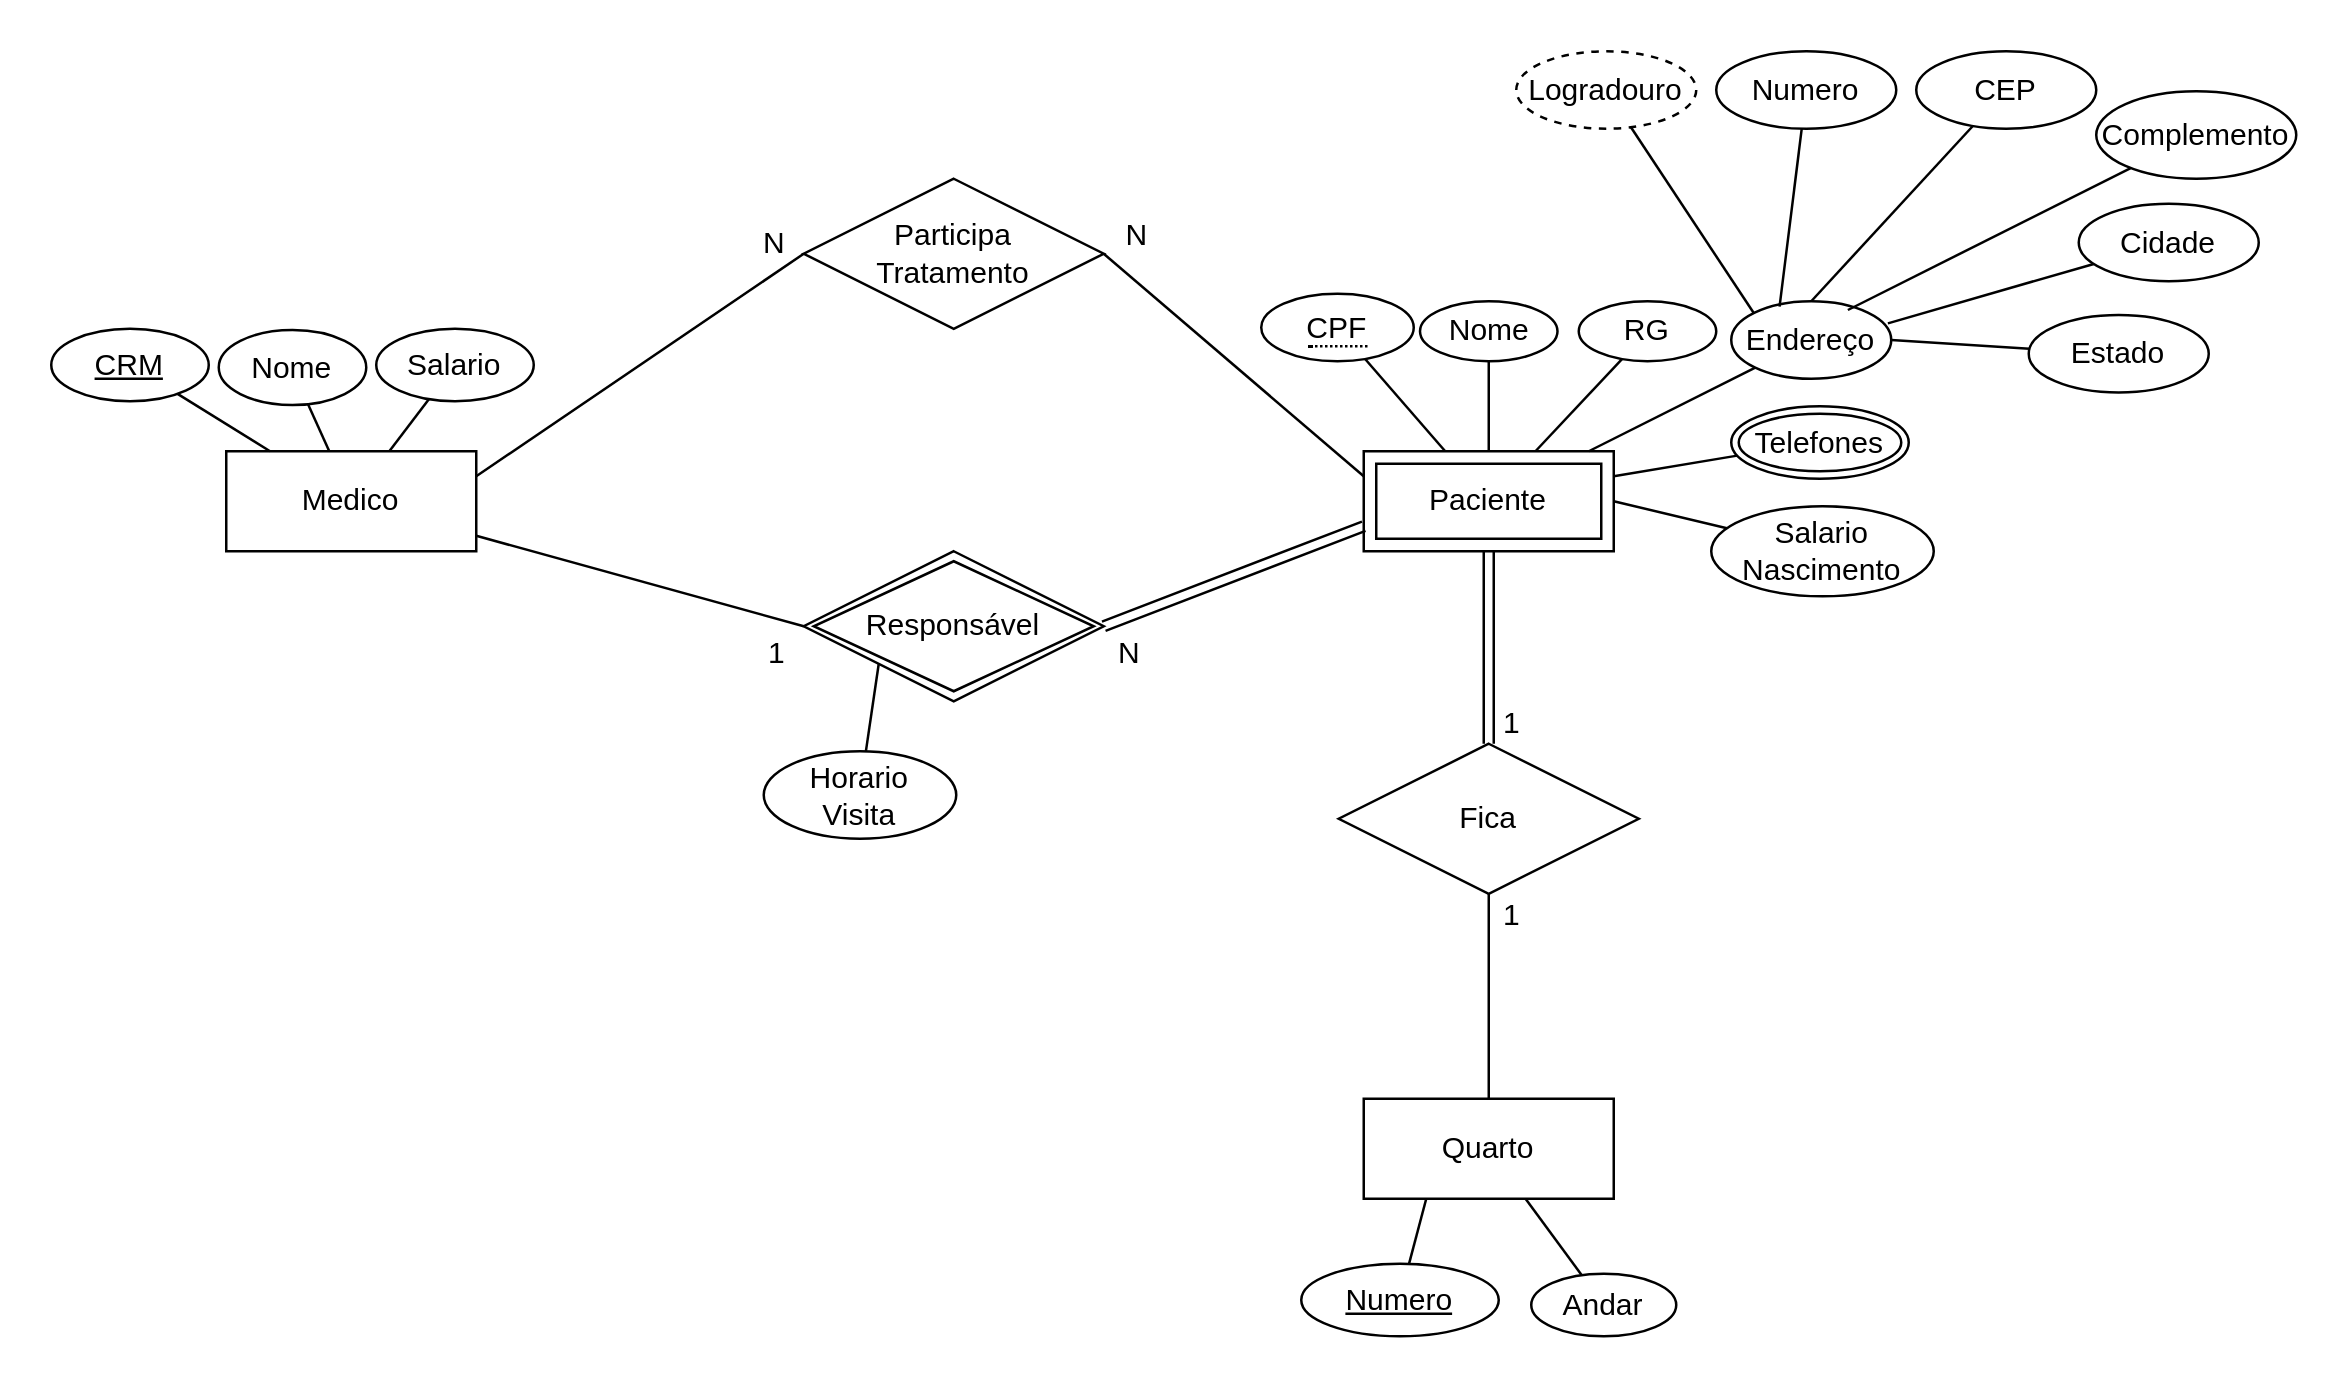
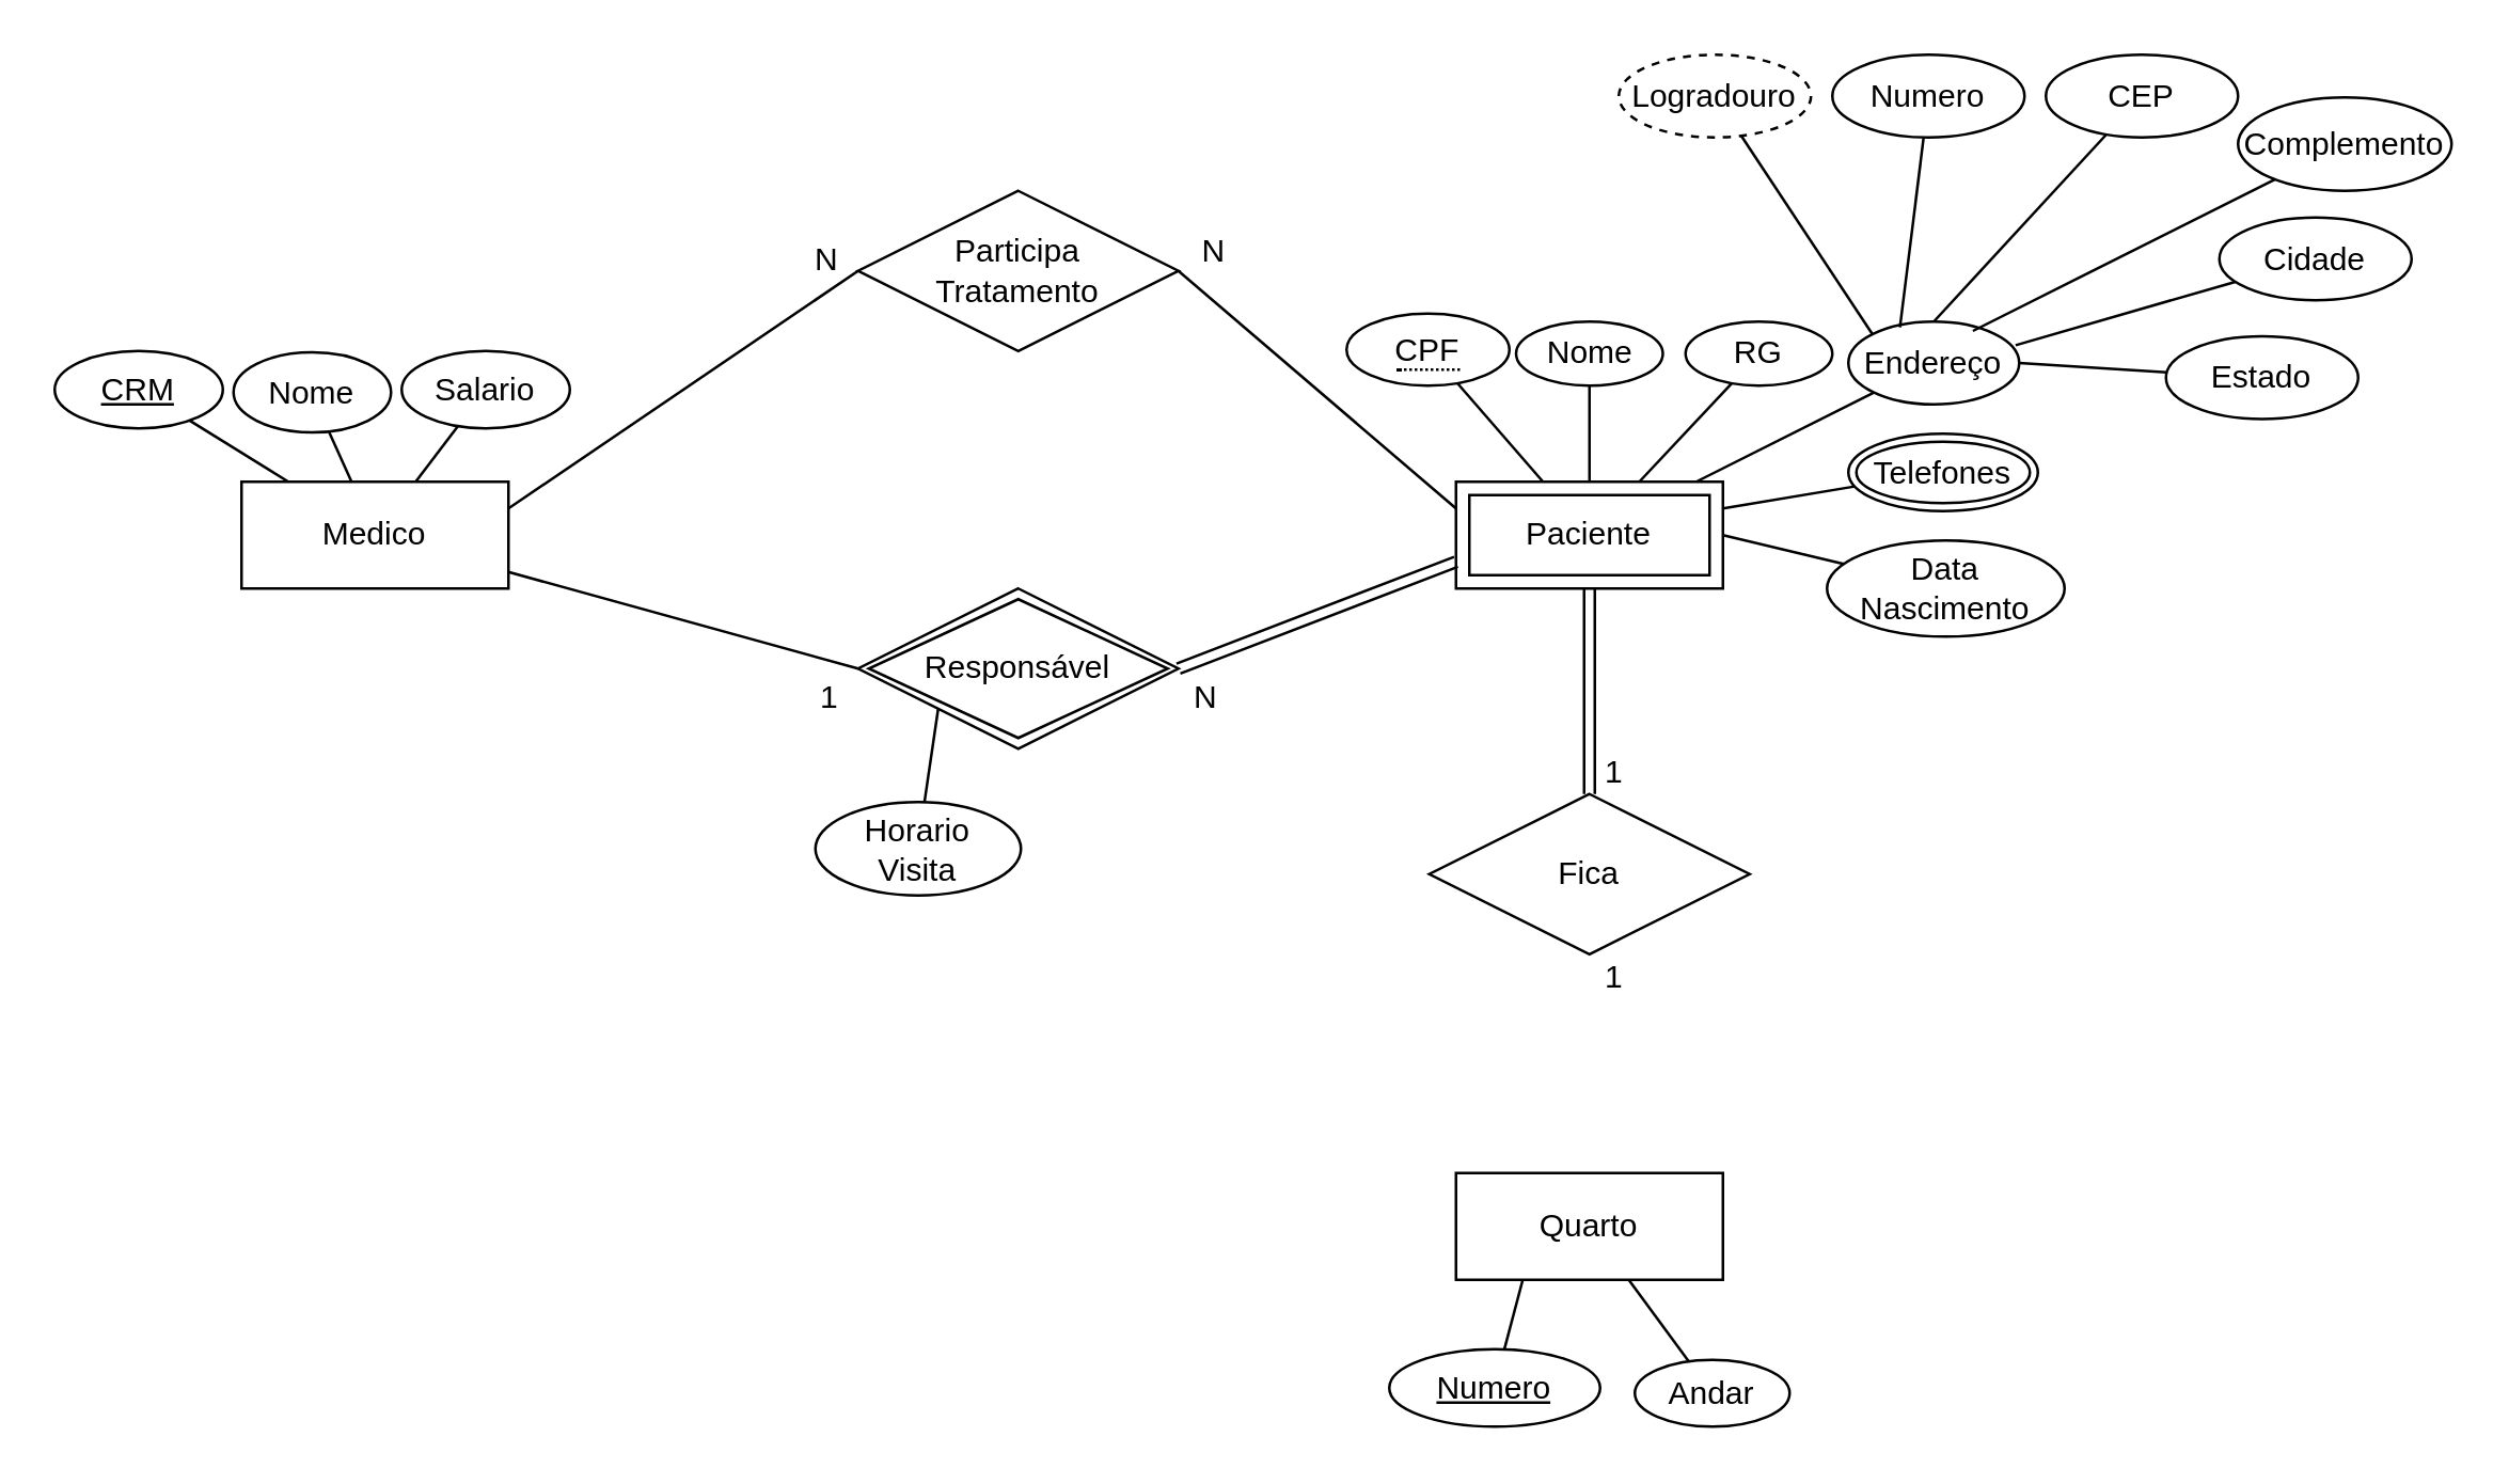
  <mxCell id="0" />
  <mxCell id="1" parent="0" />
  <mxCell id="2" style="edgeStyle=none;rounded=0;orthogonalLoop=1;jettySize=auto;html=1;entryX=0;entryY=0.5;entryDx=0;entryDy=0;endArrow=none;endFill=0;" edge="1" parent="1" source="4" target="39"><mxGeometry relative="1" as="geometry" /></mxCell>
  <mxCell id="3" style="edgeStyle=none;rounded=0;orthogonalLoop=1;jettySize=auto;html=1;entryX=0;entryY=0.5;entryDx=0;entryDy=0;endArrow=none;endFill=0;exitX=1;exitY=0.25;exitDx=0;exitDy=0;" edge="1" parent="1" source="4" target="43"><mxGeometry relative="1" as="geometry" /></mxCell>
  <mxCell id="4" value="Medico" style="whiteSpace=wrap;html=1;align=center;" vertex="1" parent="1"><mxGeometry x="90" y="180" width="100" height="40" as="geometry" /></mxCell>
  <mxCell id="5" style="rounded=0;orthogonalLoop=1;jettySize=auto;html=1;endArrow=none;endFill=0;" edge="1" parent="1" source="6" target="4"><mxGeometry relative="1" as="geometry" /></mxCell>
  <mxCell id="6" value="CRM" style="ellipse;whiteSpace=wrap;html=1;align=center;fontStyle=4;" vertex="1" parent="1"><mxGeometry x="20" y="131" width="63" height="29" as="geometry" /></mxCell>
  <mxCell id="7" style="edgeStyle=none;rounded=0;orthogonalLoop=1;jettySize=auto;html=1;endArrow=none;endFill=0;" edge="1" parent="1" source="8" target="4"><mxGeometry relative="1" as="geometry" /></mxCell>
  <mxCell id="8" value="Nome" style="ellipse;whiteSpace=wrap;html=1;align=center;" vertex="1" parent="1"><mxGeometry x="87" y="131.5" width="59" height="30" as="geometry" /></mxCell>
  <mxCell id="9" style="edgeStyle=none;rounded=0;orthogonalLoop=1;jettySize=auto;html=1;endArrow=none;endFill=0;" edge="1" parent="1" source="10" target="4"><mxGeometry relative="1" as="geometry" /></mxCell>
  <mxCell id="10" value="Salario" style="ellipse;whiteSpace=wrap;html=1;align=center;" vertex="1" parent="1"><mxGeometry x="150" y="131" width="63" height="29" as="geometry" /></mxCell>
  <mxCell id="11" style="edgeStyle=none;rounded=0;orthogonalLoop=1;jettySize=auto;html=1;entryX=0.5;entryY=0;entryDx=0;entryDy=0;endArrow=none;endFill=0;shape=link;" edge="1" parent="1" source="12" target="50"><mxGeometry relative="1" as="geometry" /></mxCell>
  <mxCell id="12" value="Paciente" style="shape=ext;margin=3;double=1;whiteSpace=wrap;html=1;align=center;" vertex="1" parent="1"><mxGeometry x="545" y="180" width="100" height="40" as="geometry" /></mxCell>
  <mxCell id="13" style="edgeStyle=none;rounded=0;orthogonalLoop=1;jettySize=auto;html=1;endArrow=none;endFill=0;" edge="1" parent="1" source="14" target="12"><mxGeometry relative="1" as="geometry" /></mxCell>
  <mxCell id="14" value="&lt;span style=&quot;border-bottom: 1px dotted&quot;&gt;CPF&lt;/span&gt;" style="ellipse;whiteSpace=wrap;html=1;align=center;" vertex="1" parent="1"><mxGeometry x="504" y="117" width="61" height="27" as="geometry" /></mxCell>
  <mxCell id="15" style="edgeStyle=none;rounded=0;orthogonalLoop=1;jettySize=auto;html=1;endArrow=none;endFill=0;" edge="1" parent="1" source="16" target="12"><mxGeometry relative="1" as="geometry" /></mxCell>
  <mxCell id="16" value="Nome" style="ellipse;whiteSpace=wrap;html=1;align=center;" vertex="1" parent="1"><mxGeometry x="567.5" y="120" width="55" height="24" as="geometry" /></mxCell>
  <mxCell id="17" style="edgeStyle=none;rounded=0;orthogonalLoop=1;jettySize=auto;html=1;endArrow=none;endFill=0;" edge="1" parent="1" source="18" target="12"><mxGeometry relative="1" as="geometry" /></mxCell>
  <mxCell id="18" value="RG" style="ellipse;whiteSpace=wrap;html=1;align=center;" vertex="1" parent="1"><mxGeometry x="631" y="120" width="55" height="24" as="geometry" /></mxCell>
  <mxCell id="19" style="edgeStyle=none;rounded=0;orthogonalLoop=1;jettySize=auto;html=1;endArrow=none;endFill=0;" edge="1" parent="1" source="20" target="12"><mxGeometry relative="1" as="geometry" /></mxCell>
  <mxCell id="20" value="Endereço" style="ellipse;whiteSpace=wrap;html=1;align=center;" vertex="1" parent="1"><mxGeometry x="692" y="120" width="64" height="31" as="geometry" /></mxCell>
  <mxCell id="21" style="edgeStyle=none;rounded=0;orthogonalLoop=1;jettySize=auto;html=1;entryX=0;entryY=0;entryDx=0;entryDy=0;endArrow=none;endFill=0;" edge="1" parent="1" source="22" target="20"><mxGeometry relative="1" as="geometry" /></mxCell>
  <mxCell id="22" value="Logradouro" style="ellipse;whiteSpace=wrap;html=1;align=center;dashed=1;" vertex="1" parent="1"><mxGeometry x="606" y="20" width="72" height="31" as="geometry" /></mxCell>
  <mxCell id="23" style="edgeStyle=none;rounded=0;orthogonalLoop=1;jettySize=auto;html=1;entryX=0.302;entryY=0.07;entryDx=0;entryDy=0;entryPerimeter=0;endArrow=none;endFill=0;" edge="1" parent="1" source="24" target="20"><mxGeometry relative="1" as="geometry" /></mxCell>
  <mxCell id="24" value="Numero" style="ellipse;whiteSpace=wrap;html=1;align=center;" vertex="1" parent="1"><mxGeometry x="686" y="20" width="72" height="31" as="geometry" /></mxCell>
  <mxCell id="25" style="edgeStyle=none;rounded=0;orthogonalLoop=1;jettySize=auto;html=1;entryX=0.5;entryY=0;entryDx=0;entryDy=0;endArrow=none;endFill=0;" edge="1" parent="1" source="26" target="20"><mxGeometry relative="1" as="geometry" /></mxCell>
  <mxCell id="26" value="CEP" style="ellipse;whiteSpace=wrap;html=1;align=center;" vertex="1" parent="1"><mxGeometry x="766" y="20" width="72" height="31" as="geometry" /></mxCell>
  <mxCell id="27" style="edgeStyle=none;rounded=0;orthogonalLoop=1;jettySize=auto;html=1;entryX=0.729;entryY=0.113;entryDx=0;entryDy=0;entryPerimeter=0;endArrow=none;endFill=0;" edge="1" parent="1" source="28" target="20"><mxGeometry relative="1" as="geometry" /></mxCell>
  <mxCell id="28" value="Complemento" style="ellipse;whiteSpace=wrap;html=1;align=center;" vertex="1" parent="1"><mxGeometry x="838" y="36" width="80" height="35" as="geometry" /></mxCell>
  <mxCell id="29" style="edgeStyle=none;rounded=0;orthogonalLoop=1;jettySize=auto;html=1;entryX=0.979;entryY=0.285;entryDx=0;entryDy=0;entryPerimeter=0;endArrow=none;endFill=0;" edge="1" parent="1" source="30" target="20"><mxGeometry relative="1" as="geometry" /></mxCell>
  <mxCell id="30" value="Cidade" style="ellipse;whiteSpace=wrap;html=1;align=center;" vertex="1" parent="1"><mxGeometry x="831" y="81" width="72" height="31" as="geometry" /></mxCell>
  <mxCell id="31" style="edgeStyle=none;rounded=0;orthogonalLoop=1;jettySize=auto;html=1;entryX=1;entryY=0.5;entryDx=0;entryDy=0;endArrow=none;endFill=0;" edge="1" parent="1" source="32" target="20"><mxGeometry relative="1" as="geometry" /></mxCell>
  <mxCell id="32" value="Estado" style="ellipse;whiteSpace=wrap;html=1;align=center;" vertex="1" parent="1"><mxGeometry x="811" y="125.5" width="72" height="31" as="geometry" /></mxCell>
  <mxCell id="33" style="edgeStyle=none;rounded=0;orthogonalLoop=1;jettySize=auto;html=1;exitX=0.5;exitY=1;exitDx=0;exitDy=0;endArrow=none;endFill=0;" edge="1" parent="1" source="30" target="30"><mxGeometry relative="1" as="geometry" /></mxCell>
  <mxCell id="34" style="edgeStyle=none;rounded=0;orthogonalLoop=1;jettySize=auto;html=1;entryX=1;entryY=0.25;entryDx=0;entryDy=0;endArrow=none;endFill=0;" edge="1" parent="1" source="35" target="12"><mxGeometry relative="1" as="geometry" /></mxCell>
  <mxCell id="35" value="Telefones" style="ellipse;shape=doubleEllipse;margin=3;whiteSpace=wrap;html=1;align=center;" vertex="1" parent="1"><mxGeometry x="692" y="162" width="71" height="29" as="geometry" /></mxCell>
  <mxCell id="36" style="edgeStyle=none;rounded=0;orthogonalLoop=1;jettySize=auto;html=1;entryX=1;entryY=0.5;entryDx=0;entryDy=0;endArrow=none;endFill=0;" edge="1" parent="1" source="37" target="12"><mxGeometry relative="1" as="geometry" /></mxCell>
- <mxCell id="37" value="Salario&lt;br&gt;Nascimento" style="ellipse;whiteSpace=wrap;html=1;align=center;" vertex="1" parent="1"><mxGeometry x="684" y="202" width="89" height="36" as="geometry" /></mxCell>
+ <mxCell id="37" value="Data&lt;br&gt;Nascimento" style="ellipse;whiteSpace=wrap;html=1;align=center;" vertex="1" parent="1"><mxGeometry x="684" y="202" width="89" height="36" as="geometry" /></mxCell>
  <mxCell id="38" style="edgeStyle=none;rounded=0;orthogonalLoop=1;jettySize=auto;html=1;entryX=0;entryY=0.75;entryDx=0;entryDy=0;endArrow=none;endFill=0;exitX=1;exitY=0.5;exitDx=0;exitDy=0;shape=link;" edge="1" parent="1" source="39" target="12"><mxGeometry relative="1" as="geometry" /></mxCell>
  <mxCell id="39" value="Responsável" style="shape=rhombus;double=1;perimeter=rhombusPerimeter;whiteSpace=wrap;html=1;align=center;" vertex="1" parent="1"><mxGeometry x="321" y="220" width="120" height="60" as="geometry" /></mxCell>
  <mxCell id="40" style="edgeStyle=none;rounded=0;orthogonalLoop=1;jettySize=auto;html=1;entryX=0;entryY=1;entryDx=0;entryDy=0;endArrow=none;endFill=0;" edge="1" parent="1" source="41" target="39"><mxGeometry relative="1" as="geometry" /></mxCell>
  <mxCell id="41" value="Horario&lt;br&gt;Visita" style="ellipse;whiteSpace=wrap;html=1;align=center;" vertex="1" parent="1"><mxGeometry x="305" y="300" width="77" height="35" as="geometry" /></mxCell>
  <mxCell id="42" style="edgeStyle=none;rounded=0;orthogonalLoop=1;jettySize=auto;html=1;entryX=0;entryY=0.25;entryDx=0;entryDy=0;endArrow=none;endFill=0;exitX=1;exitY=0.5;exitDx=0;exitDy=0;" edge="1" parent="1" source="43" target="12"><mxGeometry relative="1" as="geometry" /></mxCell>
  <mxCell id="43" value="Participa&lt;br&gt;Tratamento" style="shape=rhombus;perimeter=rhombusPerimeter;whiteSpace=wrap;html=1;align=center;" vertex="1" parent="1"><mxGeometry x="321" y="71" width="120" height="60" as="geometry" /></mxCell>
  <mxCell id="44" value="Quarto" style="whiteSpace=wrap;html=1;align=center;" vertex="1" parent="1"><mxGeometry x="545" y="439" width="100" height="40" as="geometry" /></mxCell>
  <mxCell id="45" style="edgeStyle=none;rounded=0;orthogonalLoop=1;jettySize=auto;html=1;entryX=0.25;entryY=1;entryDx=0;entryDy=0;endArrow=none;endFill=0;" edge="1" parent="1" source="46" target="44"><mxGeometry relative="1" as="geometry" /></mxCell>
  <mxCell id="46" value="Numero" style="ellipse;whiteSpace=wrap;html=1;align=center;fontStyle=4;" vertex="1" parent="1"><mxGeometry x="520" y="505" width="79" height="29" as="geometry" /></mxCell>
  <mxCell id="47" style="edgeStyle=none;rounded=0;orthogonalLoop=1;jettySize=auto;html=1;endArrow=none;endFill=0;" edge="1" parent="1" source="48" target="44"><mxGeometry relative="1" as="geometry" /></mxCell>
  <mxCell id="48" value="Andar" style="ellipse;whiteSpace=wrap;html=1;align=center;" vertex="1" parent="1"><mxGeometry x="612" y="509" width="58" height="25" as="geometry" /></mxCell>
- <mxCell id="49" style="edgeStyle=none;rounded=0;orthogonalLoop=1;jettySize=auto;html=1;entryX=0.5;entryY=0;entryDx=0;entryDy=0;endArrow=none;endFill=0;" edge="1" parent="1" source="50" target="44"><mxGeometry relative="1" as="geometry" /></mxCell>
  <mxCell id="50" value="Fica" style="shape=rhombus;perimeter=rhombusPerimeter;whiteSpace=wrap;html=1;align=center;" vertex="1" parent="1"><mxGeometry x="535" y="297" width="120" height="60" as="geometry" /></mxCell>
  <mxCell id="51" value="1" style="text;html=1;align=center;verticalAlign=middle;resizable=0;points=[];autosize=1;" vertex="1" parent="1"><mxGeometry x="302" y="252" width="16" height="18" as="geometry" /></mxCell>
  <mxCell id="52" value="N" style="text;html=1;align=center;verticalAlign=middle;resizable=0;points=[];autosize=1;" vertex="1" parent="1"><mxGeometry x="441" y="252" width="19" height="18" as="geometry" /></mxCell>
  <mxCell id="53" value="N" style="text;html=1;align=center;verticalAlign=middle;resizable=0;points=[];autosize=1;" vertex="1" parent="1"><mxGeometry x="444" y="85" width="19" height="18" as="geometry" /></mxCell>
  <mxCell id="54" value="N" style="text;html=1;align=center;verticalAlign=middle;resizable=0;points=[];autosize=1;" vertex="1" parent="1"><mxGeometry x="299" y="87.5" width="19" height="18" as="geometry" /></mxCell>
  <mxCell id="55" value="1" style="text;html=1;align=center;verticalAlign=middle;resizable=0;points=[];autosize=1;" vertex="1" parent="1"><mxGeometry x="596" y="357" width="16" height="18" as="geometry" /></mxCell>
  <mxCell id="56" value="1" style="text;html=1;align=center;verticalAlign=middle;resizable=0;points=[];autosize=1;" vertex="1" parent="1"><mxGeometry x="596" y="280" width="16" height="18" as="geometry" /></mxCell>
